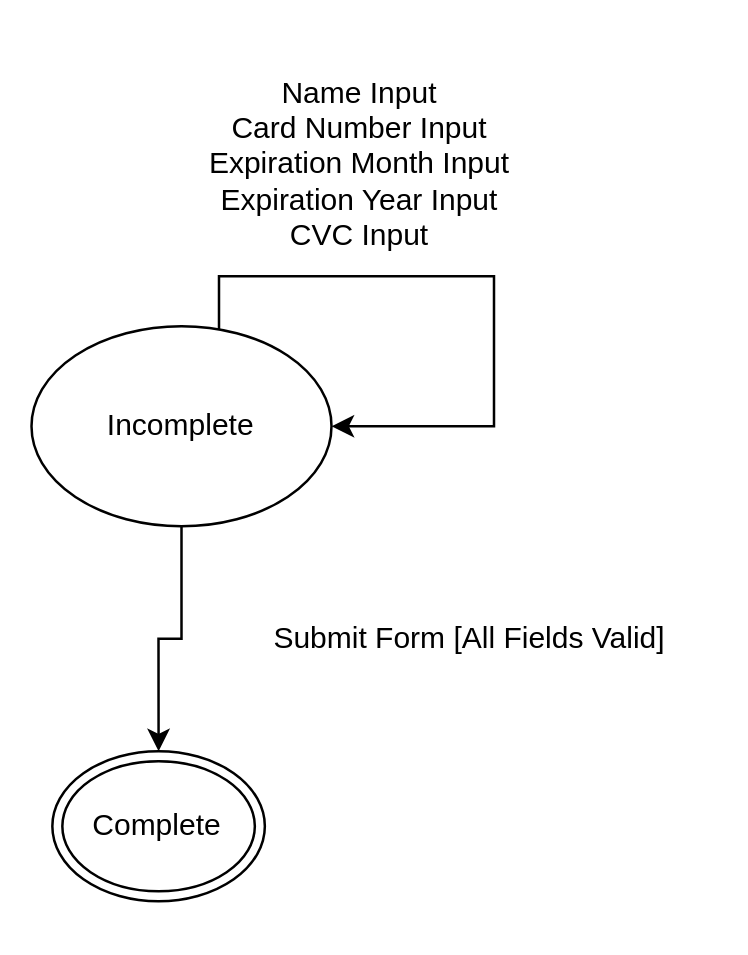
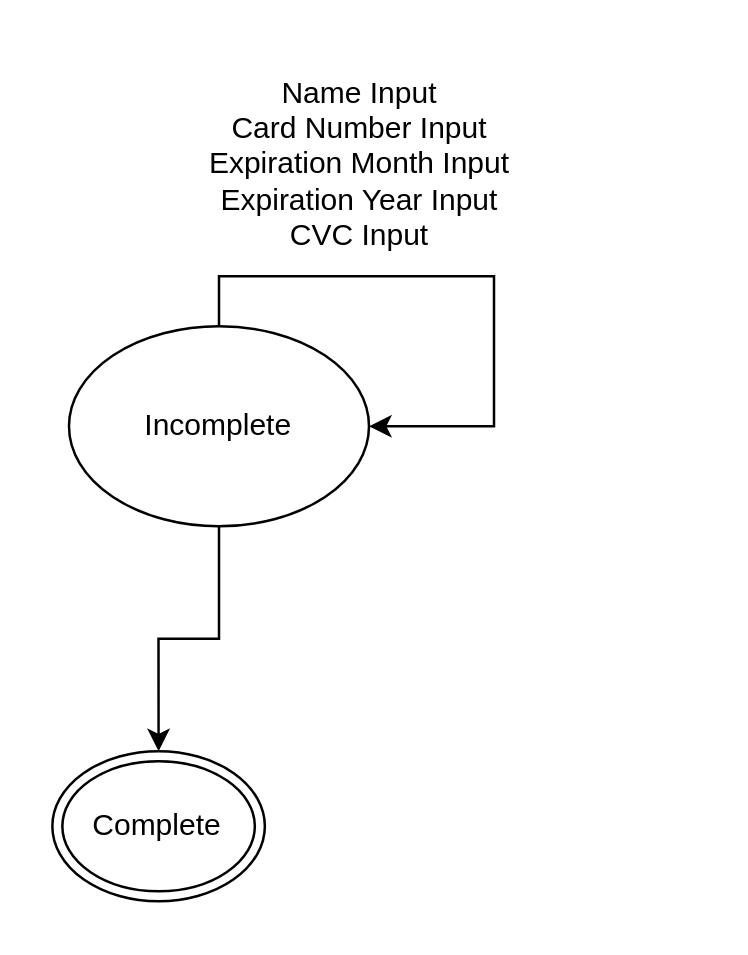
  <mxCell id="0" />
  <mxCell id="1" parent="0" />
  <mxCell id="2" style="edgeStyle=orthogonalEdgeStyle;rounded=0;orthogonalLoop=1;jettySize=auto;html=1;" edge="1" parent="1" source="3" target="6"><mxGeometry relative="1" as="geometry" /></mxCell>
- <mxCell id="3" value="Incomplete" style="ellipse;whiteSpace=wrap;html=1;" vertex="1" parent="1"><mxGeometry x="12" y="130" width="120" height="80" as="geometry" /></mxCell>
+ <mxCell id="3" value="Incomplete" style="ellipse;whiteSpace=wrap;html=1;" vertex="1" parent="1"><mxGeometry x="27" y="130" width="120" height="80" as="geometry" /></mxCell>
  <mxCell id="4" style="edgeStyle=orthogonalEdgeStyle;rounded=0;orthogonalLoop=1;jettySize=auto;html=1;entryX=1;entryY=0.5;entryDx=0;entryDy=0;" edge="1" parent="1" source="3" target="3"><mxGeometry relative="1" as="geometry"><Array as="points"><mxPoint x="87" y="110" /><mxPoint x="197" y="110" /><mxPoint x="197" y="170" /></Array></mxGeometry></mxCell>
  <mxCell id="5" value="Name Input&lt;br&gt;Card Number Input&lt;br&gt;Expiration Month Input&lt;br&gt;Expiration Year Input&lt;br&gt;CVC Input" style="text;html=1;strokeColor=none;fillColor=none;align=center;verticalAlign=middle;whiteSpace=wrap;rounded=0;" vertex="1" parent="1"><mxGeometry x="67" y="20" width="153.33" height="90" as="geometry" /></mxCell>
  <mxCell id="6" value="Complete" style="ellipse;shape=doubleEllipse;whiteSpace=wrap;html=1;" vertex="1" parent="1"><mxGeometry x="20.34" y="300" width="85" height="60" as="geometry" /></mxCell>
- <mxCell id="7" value="Submit Form [All Fields Valid]" style="text;html=1;align=center;verticalAlign=middle;resizable=0;points=[];autosize=1;strokeColor=none;fillColor=none;" vertex="1" parent="1"><mxGeometry x="97" y="240" width="180" height="30" as="geometry" /></mxCell>
